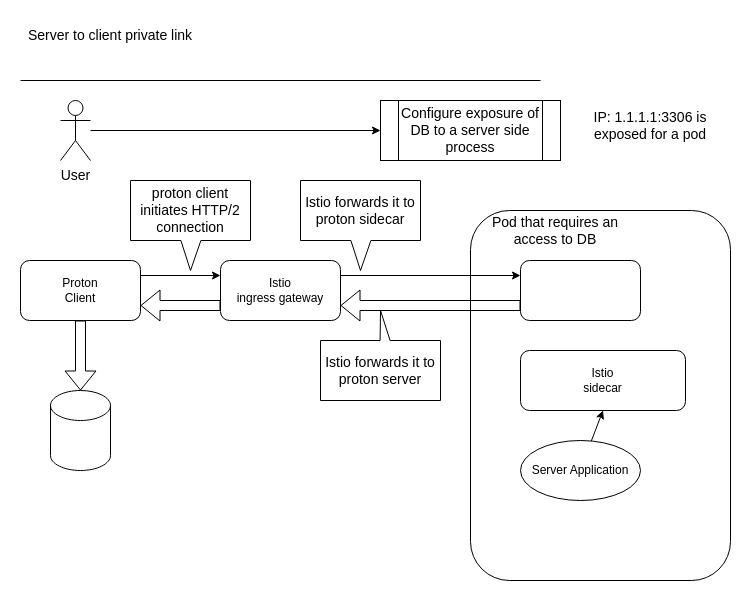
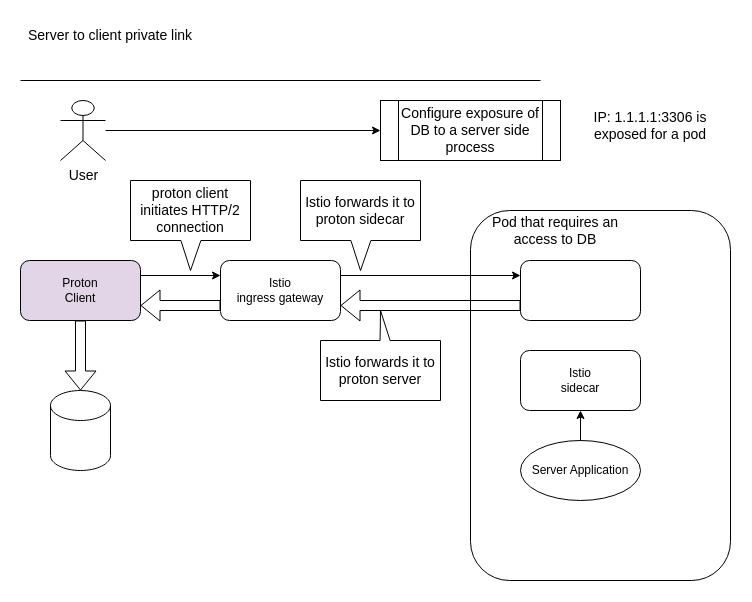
  <mxCell id="0" />
  <mxCell id="1" parent="0" />
  <mxCell id="2" value="" style="rounded=1;whiteSpace=wrap;html=1;fontSize=14;" vertex="1" parent="1"><mxGeometry x="470" y="210" width="260" height="370" as="geometry" /></mxCell>
  <mxCell id="3" value="" style="edgeStyle=orthogonalEdgeStyle;rounded=0;orthogonalLoop=1;jettySize=auto;html=1;exitX=1;exitY=0.25;exitDx=0;exitDy=0;entryX=0;entryY=0.25;entryDx=0;entryDy=0;" edge="1" parent="1" source="4" target="5"><mxGeometry relative="1" as="geometry" /></mxCell>
- <mxCell id="4" value="Proton&lt;br&gt;Client" style="rounded=1;whiteSpace=wrap;html=1;" vertex="1" parent="1"><mxGeometry x="20" y="260" width="120" height="60" as="geometry" /></mxCell>
+ <mxCell id="4" value="Proton&lt;br&gt;Client" style="rounded=1;whiteSpace=wrap;html=1;fillColor=#e1d5e7;" vertex="1" parent="1"><mxGeometry x="20" y="260" width="120" height="60" as="geometry" /></mxCell>
  <mxCell id="5" value="Istio &lt;br&gt;ingress gateway" style="rounded=1;whiteSpace=wrap;html=1;" vertex="1" parent="1"><mxGeometry x="220" y="260" width="120" height="60" as="geometry" /></mxCell>
  <mxCell id="6" value="&lt;font style=&quot;font-size: 14px&quot;&gt;Server to client private link&lt;/font&gt;" style="text;html=1;strokeColor=none;fillColor=none;align=center;verticalAlign=middle;whiteSpace=wrap;rounded=0;" vertex="1" parent="1"><mxGeometry x="20" y="20" width="180" height="30" as="geometry" /></mxCell>
  <mxCell id="7" value="" style="rounded=1;whiteSpace=wrap;html=1;" vertex="1" parent="1"><mxGeometry x="520" y="260" width="120" height="60" as="geometry" /></mxCell>
  <mxCell id="8" value="" style="endArrow=none;html=1;rounded=0;" edge="1" parent="1"><mxGeometry width="50" height="50" relative="1" as="geometry"><mxPoint x="20" y="80" as="sourcePoint" /><mxPoint x="540" y="80" as="targetPoint" /></mxGeometry></mxCell>
  <mxCell id="9" value="" style="shape=cylinder3;whiteSpace=wrap;html=1;boundedLbl=1;backgroundOutline=1;size=15;fontSize=14;" vertex="1" parent="1"><mxGeometry x="50" y="390" width="60" height="80" as="geometry" /></mxCell>
  <mxCell id="10" value="" style="shape=flexArrow;endArrow=classic;html=1;rounded=0;fontSize=14;exitX=0;exitY=0.75;exitDx=0;exitDy=0;entryX=1;entryY=0.75;entryDx=0;entryDy=0;" edge="1" parent="1" source="7" target="5"><mxGeometry width="50" height="50" relative="1" as="geometry"><mxPoint x="170" y="360" as="sourcePoint" /><mxPoint x="220" y="310" as="targetPoint" /></mxGeometry></mxCell>
  <mxCell id="11" value="" style="edgeStyle=orthogonalEdgeStyle;rounded=0;orthogonalLoop=1;jettySize=auto;html=1;entryX=0;entryY=0.25;entryDx=0;entryDy=0;exitX=1;exitY=0.25;exitDx=0;exitDy=0;" edge="1" parent="1" source="5" target="7"><mxGeometry relative="1" as="geometry"><mxPoint x="150" y="300" as="sourcePoint" /><mxPoint x="230" y="300" as="targetPoint" /></mxGeometry></mxCell>
  <mxCell id="12" value="" style="shape=flexArrow;endArrow=classic;html=1;rounded=0;fontSize=14;exitX=0;exitY=0.75;exitDx=0;exitDy=0;entryX=1;entryY=0.75;entryDx=0;entryDy=0;" edge="1" parent="1" source="5" target="4"><mxGeometry width="50" height="50" relative="1" as="geometry"><mxPoint x="190" y="310" as="sourcePoint" /><mxPoint x="140" y="310" as="targetPoint" /></mxGeometry></mxCell>
  <mxCell id="13" value="" style="shape=flexArrow;endArrow=classic;html=1;rounded=0;fontSize=14;exitX=0.5;exitY=1;exitDx=0;exitDy=0;entryX=0.5;entryY=0;entryDx=0;entryDy=0;entryPerimeter=0;" edge="1" parent="1" source="4" target="9"><mxGeometry width="50" height="50" relative="1" as="geometry"><mxPoint x="60" y="390" as="sourcePoint" /><mxPoint x="110" y="340" as="targetPoint" /></mxGeometry></mxCell>
- <mxCell id="14" value="User" style="shape=umlActor;verticalLabelPosition=bottom;verticalAlign=top;html=1;outlineConnect=0;fontSize=14;" vertex="1" parent="1"><mxGeometry x="60" y="100" width="30" height="60" as="geometry" /></mxCell>
+ <mxCell id="14" value="User" style="shape=umlActor;verticalLabelPosition=bottom;verticalAlign=top;html=1;outlineConnect=0;fontSize=14;" vertex="1" parent="1"><mxGeometry x="60" y="100" width="45" height="60" as="geometry" /></mxCell>
  <mxCell id="15" value="" style="endArrow=classic;html=1;rounded=0;fontSize=14;" edge="1" parent="1" source="14"><mxGeometry width="50" height="50" relative="1" as="geometry"><mxPoint x="140" y="170" as="sourcePoint" /><mxPoint x="380" y="130" as="targetPoint" /></mxGeometry></mxCell>
  <mxCell id="16" value="Configure exposure of DB to a server side process" style="shape=process;whiteSpace=wrap;html=1;backgroundOutline=1;fontSize=14;" vertex="1" parent="1"><mxGeometry x="380" y="100" width="180" height="60" as="geometry" /></mxCell>
  <mxCell id="17" value="IP: 1.1.1.1:3306 is exposed for a pod" style="text;html=1;strokeColor=none;fillColor=none;align=center;verticalAlign=middle;whiteSpace=wrap;rounded=0;fontSize=14;" vertex="1" parent="1"><mxGeometry x="570" y="110" width="160" height="30" as="geometry" /></mxCell>
  <mxCell id="18" value="proton client initiates HTTP/2 connection" style="shape=callout;whiteSpace=wrap;html=1;perimeter=calloutPerimeter;fontSize=14;size=30;position=0.42;" vertex="1" parent="1"><mxGeometry x="130" y="180" width="120" height="90" as="geometry" /></mxCell>
  <mxCell id="19" value="Istio forwards it to proton sidecar" style="shape=callout;whiteSpace=wrap;html=1;perimeter=calloutPerimeter;fontSize=14;size=30;position=0.42;base=20;" vertex="1" parent="1"><mxGeometry x="300" y="180" width="120" height="90" as="geometry" /></mxCell>
  <mxCell id="20" value="Istio forwards it to proton server" style="shape=callout;whiteSpace=wrap;html=1;perimeter=calloutPerimeter;fontSize=14;size=30;position=0.42;base=10;direction=west;" vertex="1" parent="1"><mxGeometry x="320" y="310" width="120" height="90" as="geometry" /></mxCell>
  <mxCell id="21" value="Pod that requires an access to DB" style="text;html=1;strokeColor=none;fillColor=none;align=center;verticalAlign=middle;whiteSpace=wrap;rounded=0;fontSize=14;" vertex="1" parent="1"><mxGeometry x="480" y="215" width="150" height="30" as="geometry" /></mxCell>
  <mxCell id="22" value="Server Application" style="ellipse;whiteSpace=wrap;html=1;" vertex="1" parent="1"><mxGeometry x="520" y="440" width="120" height="60" as="geometry" /></mxCell>
- <mxCell id="23" value="Istio &lt;br&gt;sidecar" style="rounded=1;whiteSpace=wrap;html=1;" vertex="1" parent="1"><mxGeometry x="520" y="350" width="165" height="60" as="geometry" /></mxCell>
+ <mxCell id="23" value="Istio &lt;br&gt;sidecar" style="rounded=1;whiteSpace=wrap;html=1;" vertex="1" parent="1"><mxGeometry x="520" y="350" width="120" height="60" as="geometry" /></mxCell>
  <mxCell id="24" value="" style="endArrow=classic;html=1;rounded=0;fontSize=14;entryX=0.5;entryY=1;entryDx=0;entryDy=0;" edge="1" parent="1" source="22" target="23"><mxGeometry width="50" height="50" relative="1" as="geometry"><mxPoint x="-180" y="580" as="sourcePoint" /><mxPoint x="-130" y="530" as="targetPoint" /></mxGeometry></mxCell>
